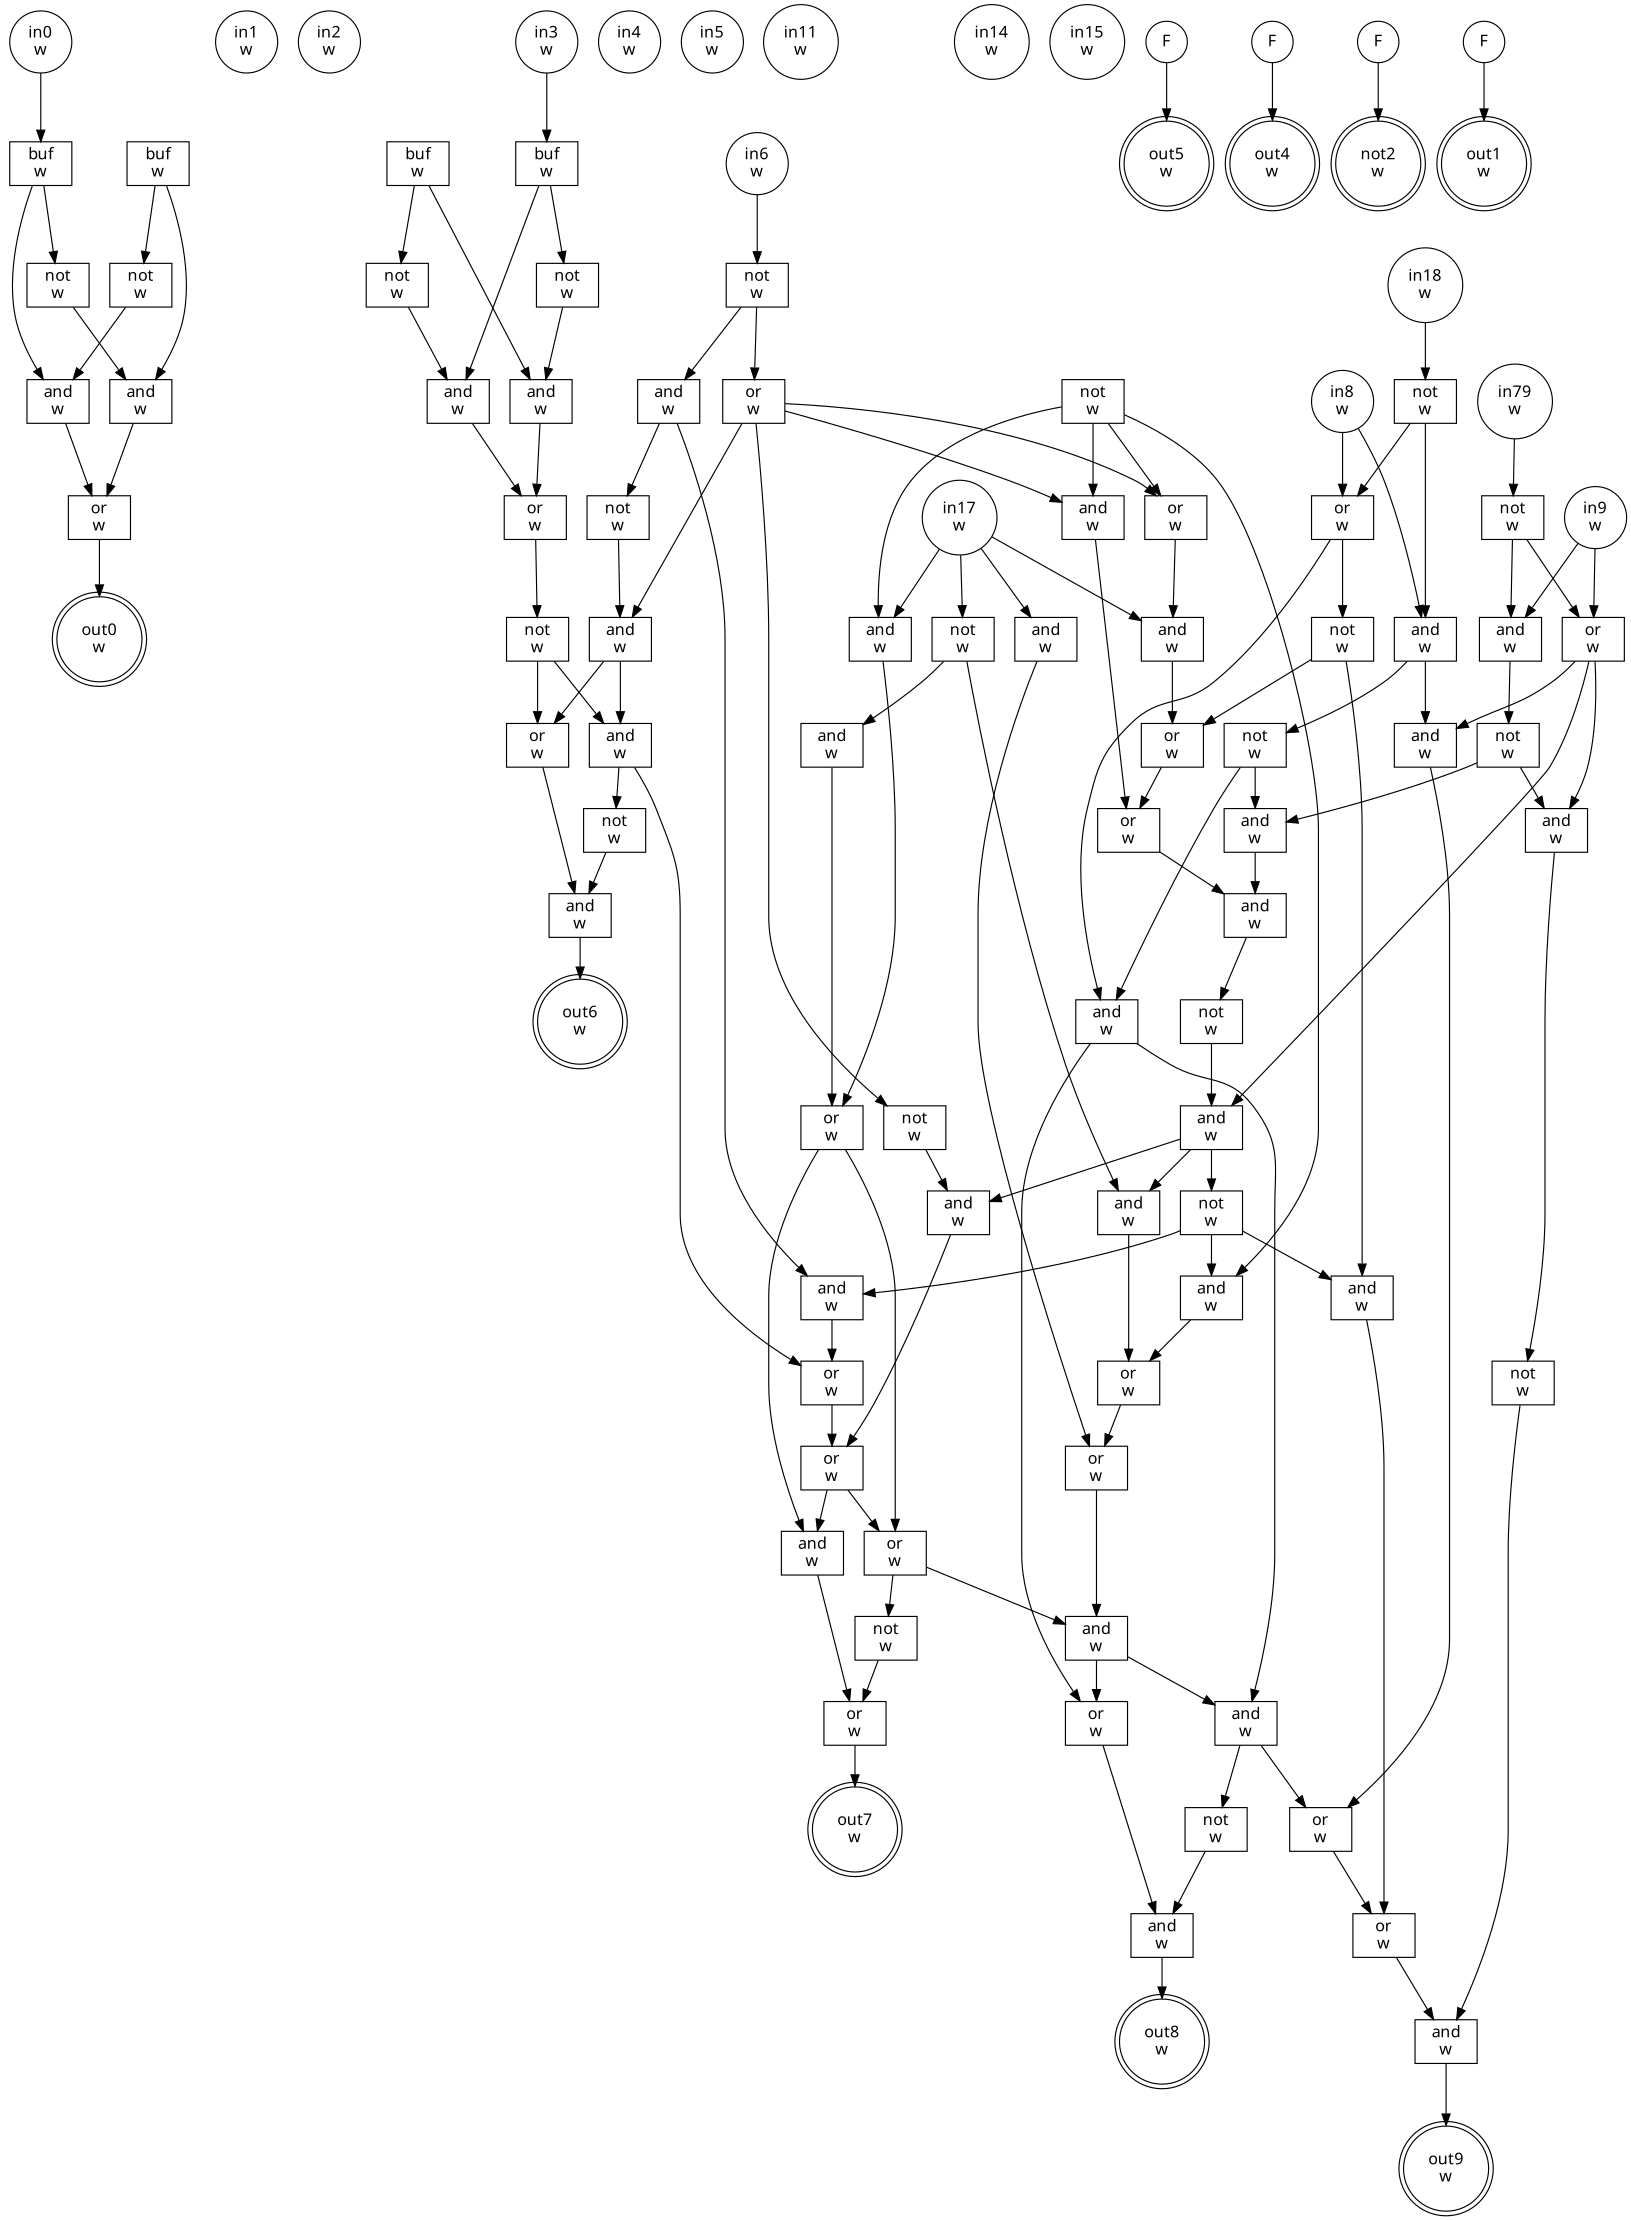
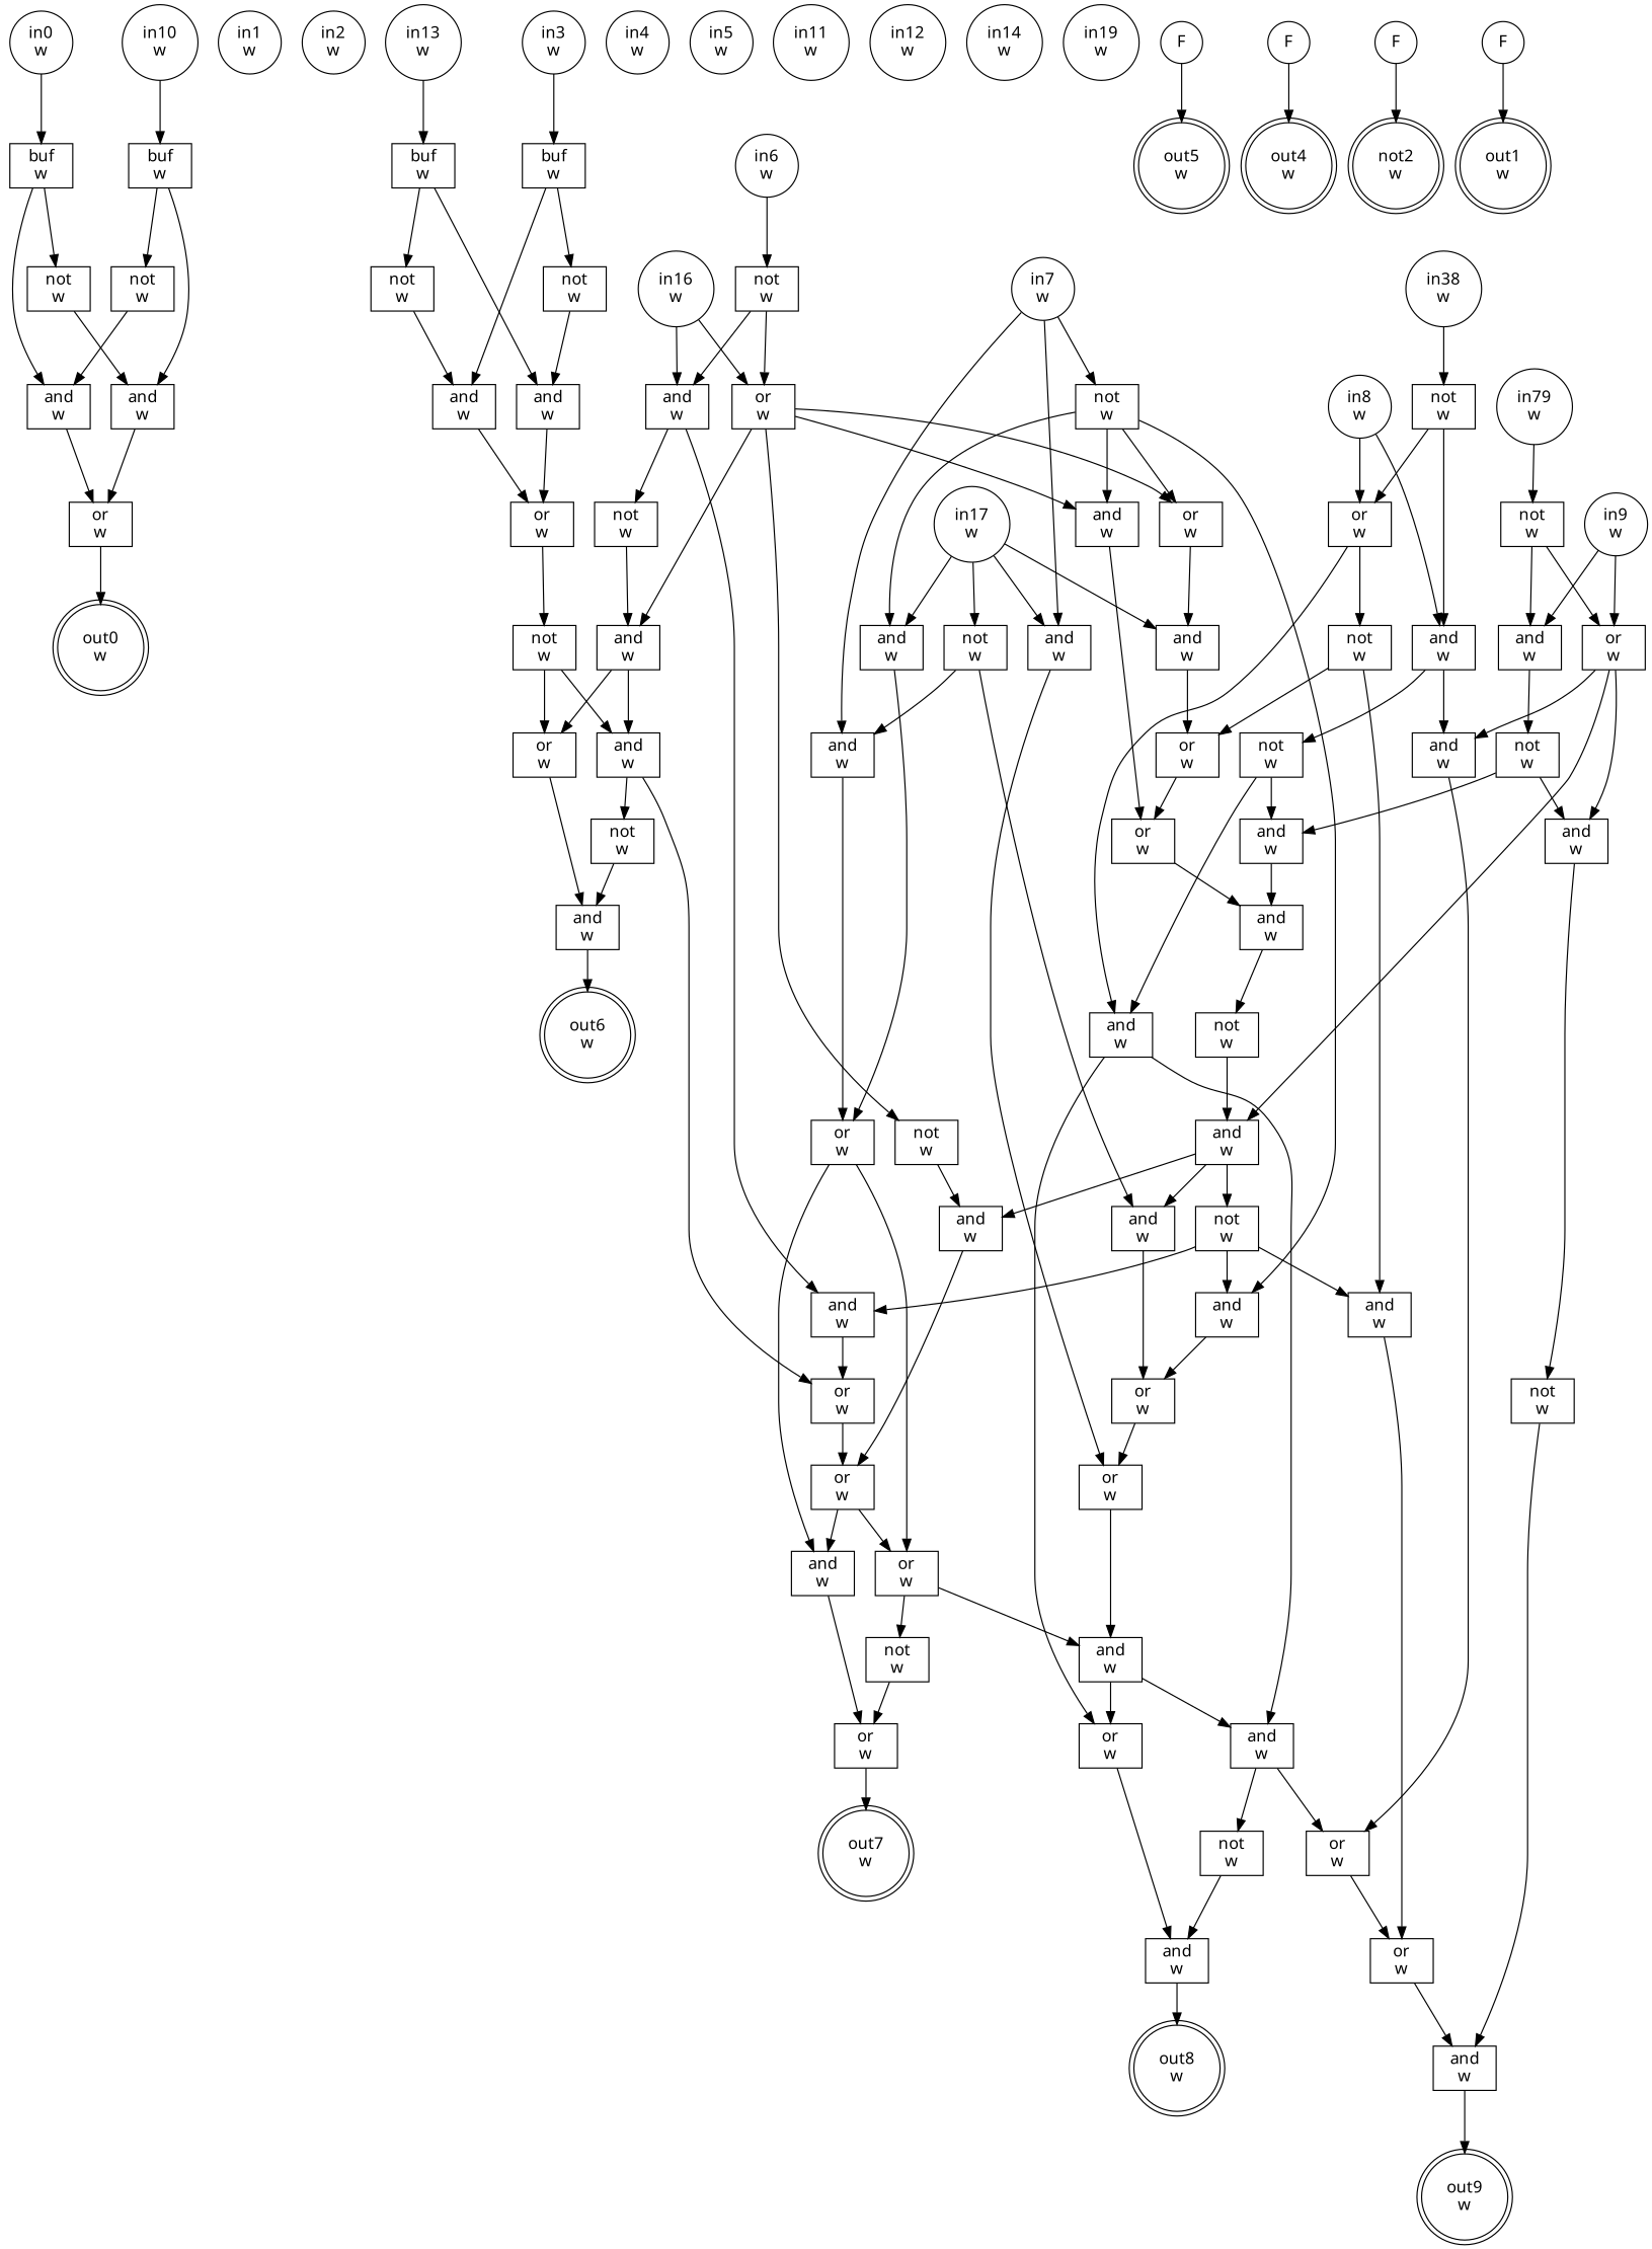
  digraph {
    node [fillcolor=white fontname=geneva shape=rect style=filled]
    edge [fontcolor=forestgreen fontname=Geneva]
    n1 [label="in0\nw" shape=circle]
    n2 [label="buf\nw"]
    n3 [label="and\nw"]
    n4 [label="not\nw"]
    n5 [label="in1\nw" shape=circle]
    n6 [label="in2\nw" shape=circle]
    n7 [label="in3\nw" shape=circle]
    n8 [label="buf\nw"]
    n9 [label="and\nw"]
    n10 [label="not\nw"]
    n11 [label="in4\nw" shape=circle]
    n12 [label="in5\nw" shape=circle]
    n13 [label="in6\nw" shape=circle]
    n14 [label="not\nw"]
    n15 [label="and\nw"]
    n16 [label="or\nw"]
+   n17 [label="in7\nw" shape=circle]
    n18 [label="and\nw"]
    n19 [label="and\nw"]
    n20 [label="not\nw"]
    n21 [label="or\nw"]
    n22 [label="or\nw"]
    n23 [label="and\nw"]
    n24 [label="and\nw"]
    n25 [label="or\nw"]
    n26 [label="and\nw"]
    n27 [label="in8\nw" shape=circle]
    n28 [label="and\nw"]
    n29 [label="or\nw"]
    n30 [label="and\nw"]
    n31 [label="not\nw"]
    n32 [label="and\nw"]
    n33 [label="not\nw"]
    n34 [label="in9\nw" shape=circle]
    n35 [label="and\nw"]
    n36 [label="or\nw"]
    n37 [label="not\nw"]
    n38 [label="and\nw"]
    n39 [label="and\nw"]
+   n40 [label="in10\nw" shape=circle]
    n41 [label="buf\nw"]
    n42 [label="not\nw"]
    n43 [label="and\nw"]
    n44 [label="in11\nw" shape=circle]
+   n45 [label="in12\nw" shape=circle]
+   n46 [label="in13\nw" shape=circle]
    n47 [label="buf\nw"]
    n48 [label="not\nw"]
    n49 [label="and\nw"]
    n50 [label="in14\nw" shape=circle]
-   n51 [label="in15\nw" shape=circle]
+   n51 [label="in19\nw" shape=circle]
+   n52 [label="in16\nw" shape=circle]
    n53 [label="not\nw"]
    n54 [label="and\nw"]
    n55 [label="and\nw"]
    n56 [label="not\nw"]
    n57 [label="in17\nw" shape=circle]
    n58 [label="not\nw"]
    n59 [label="and\nw"]
    n60 [label="and\nw"]
    n61 [label="or\nw"]
-   n62 [label="in18\nw" shape=circle]
+   n62 [label="in38\nw" shape=circle]
    n63 [label="not\nw"]
    n64 [label="in79\nw" shape=circle]
    n65 [label="not\nw"]
    n66 [label=F shape=circle]
    n67 [label="out5\nw" shape=doublecircle]
    n68 [label=F shape=circle]
    n69 [label="out4\nw" shape=doublecircle]
    n70 [label=F shape=circle]
    n71 [label="not2\nw" shape=doublecircle]
    n72 [label=F shape=circle]
    n73 [label="out1\nw" shape=doublecircle]
    n74 [label="or\nw"]
    n75 [label="or\nw"]
    n76 [label="or\nw"]
    n77 [label="and\nw"]
    n78 [label="not\nw"]
    n79 [label="and\nw"]
    n80 [label="or\nw"]
    n81 [label="not\nw"]
    n82 [label="and\nw"]
    n83 [label="and\nw"]
    n84 [label="out9\nw" shape=doublecircle]
    n85 [label="or\nw"]
    n86 [label="or\nw"]
    n87 [label="and\nw"]
    n88 [label="not\nw"]
    n89 [label="and\nw"]
    n90 [label="and\nw"]
    n91 [label="not\nw"]
    n92 [label="or\nw"]
    n93 [label="and\nw"]
    n94 [label="or\nw"]
    n95 [label="and\nw"]
    n96 [label="or\nw"]
    n97 [label="not\nw"]
    n98 [label="or\nw"]
    n99 [label="or\nw"]
    n100 [label="and\nw"]
    n101 [label="and\nw"]
    n102 [label="not\nw"]
    n103 [label="or\nw"]
    n104 [label="not\nw"]
    n105 [label="out6\nw" shape=doublecircle]
    n106 [label="out7\nw" shape=doublecircle]
    n107 [label="out8\nw" shape=doublecircle]
    n108 [label="out0\nw" shape=doublecircle]
    n1 -> n2
    n2 -> n3
    n2 -> n4
    n3 -> n76
    n4 -> n43
    n7 -> n8
    n8 -> n9
    n8 -> n10
    n9 -> n75
    n10 -> n49
    n13 -> n14
    n14 -> n15
    n14 -> n16
    n15 -> n53
    n15 -> n54
    n16 -> n24
    n16 -> n25
    n16 -> n55
    n16 -> n56
+   n17 -> n18
+   n17 -> n19
+   n17 -> n20
    n18 -> n21
    n19 -> n22
    n20 -> n23
    n20 -> n24
    n20 -> n25
    n20 -> n26
    n21 -> n93
    n21 -> n94
    n22 -> n95
    n23 -> n21
    n24 -> n92
    n25 -> n59
    n26 -> n74
    n27 -> n28
    n27 -> n29
    n28 -> n30
    n28 -> n31
    n29 -> n32
    n29 -> n33
    n30 -> n80
    n31 -> n32
    n31 -> n77
    n32 -> n86
    n32 -> n87
    n33 -> n61
    n33 -> n89
    n34 -> n35
    n34 -> n36
    n35 -> n37
    n36 -> n30
    n36 -> n38
    n36 -> n39
    n37 -> n38
    n37 -> n77
    n38 -> n78
    n39 -> n60
    n39 -> n81
    n39 -> n82
+   n40 -> n41
    n41 -> n42
    n41 -> n43
    n42 -> n3
    n43 -> n76
+   n46 -> n47
    n47 -> n48
    n47 -> n49
    n48 -> n9
    n49 -> n75
+   n52 -> n15
+   n52 -> n16
    n53 -> n55
    n54 -> n98
    n55 -> n99
    n55 -> n100
    n56 -> n82
    n57 -> n19
    n57 -> n23
    n57 -> n58
    n57 -> n59
    n58 -> n18
    n58 -> n60
    n59 -> n61
    n60 -> n74
    n61 -> n92
    n62 -> n63
    n63 -> n28
    n63 -> n29
    n64 -> n65
    n65 -> n35
    n65 -> n36
    n66 -> n67
    n68 -> n69
    n70 -> n71
    n72 -> n73
    n74 -> n22
    n75 -> n104
    n76 -> n108
    n77 -> n79
    n78 -> n83
    n79 -> n88
    n80 -> n85
    n81 -> n26
    n81 -> n54
    n81 -> n89
    n82 -> n103
    n83 -> n84
    n85 -> n83
    n86 -> n90
    n87 -> n80
    n87 -> n91
    n88 -> n39
    n89 -> n85
    n90 -> n107
    n91 -> n90
    n92 -> n79
    n93 -> n96
    n94 -> n95
    n94 -> n97
    n95 -> n86
    n95 -> n87
    n96 -> n106
    n97 -> n96
    n98 -> n103
    n99 -> n101
    n100 -> n98
    n100 -> n102
    n101 -> n105
    n102 -> n101
    n103 -> n93
    n103 -> n94
    n104 -> n99
    n104 -> n100
  }
